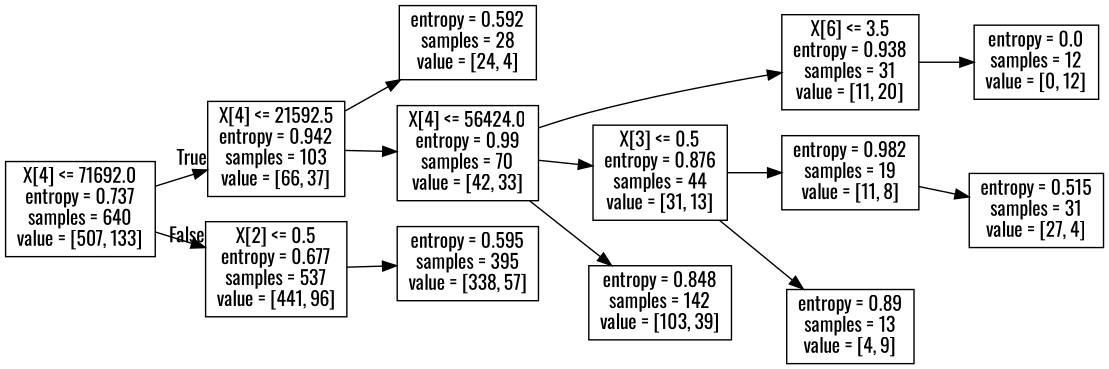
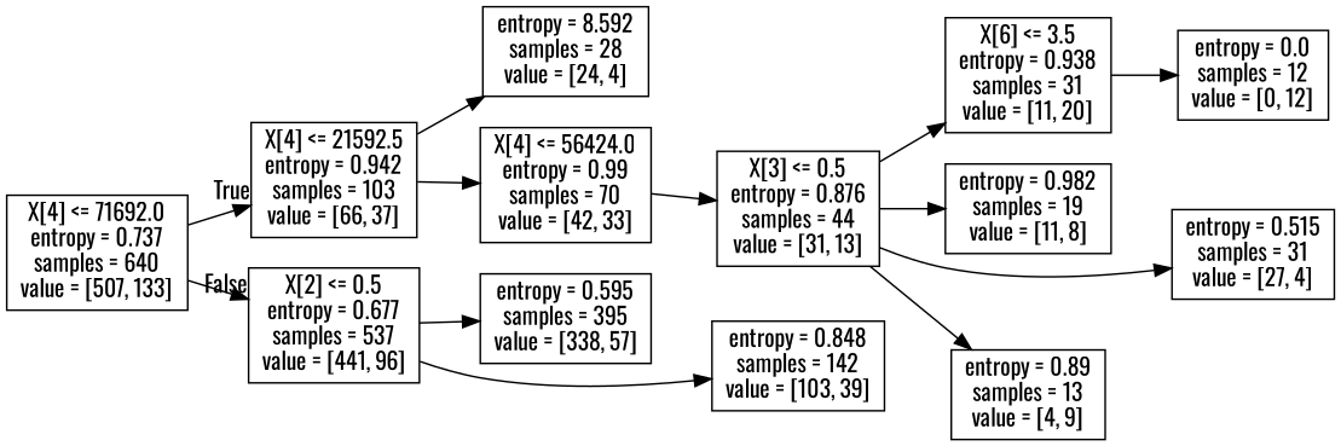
  digraph {
    fontname=Oswald
    rankdir=LR
    node [fontname=Oswald shape=box]
    edge [fontname=Oswald]
    n1 [label="X[4] <= 71692.0\nentropy = 0.737\nsamples = 640\nvalue = [507, 133]"]
    n2 [label="X[4] <= 21592.5\nentropy = 0.942\nsamples = 103\nvalue = [66, 37]"]
    n3 [label="X[2] <= 0.5\nentropy = 0.677\nsamples = 537\nvalue = [441, 96]"]
-   n4 [label="entropy = 0.592\nsamples = 28\nvalue = [24, 4]"]
+   n4 [label="entropy = 8.592\nsamples = 28\nvalue = [24, 4]"]
    n5 [label="X[4] <= 56424.0\nentropy = 0.99\nsamples = 70\nvalue = [42, 33]"]
    n6 [label="entropy = 0.595\nsamples = 395\nvalue = [338, 57]"]
    n7 [label="entropy = 0.848\nsamples = 142\nvalue = [103, 39]"]
    n8 [label="X[6] <= 3.5\nentropy = 0.938\nsamples = 31\nvalue = [11, 20]"]
    n9 [label="X[3] <= 0.5\nentropy = 0.876\nsamples = 44\nvalue = [31, 13]"]
    n10 [label="entropy = 0.0\nsamples = 12\nvalue = [0, 12]"]
    n11 [label="entropy = 0.982\nsamples = 19\nvalue = [11, 8]"]
    n12 [label="entropy = 0.515\nsamples = 31\nvalue = [27, 4]"]
    n13 [label="entropy = 0.89\nsamples = 13\nvalue = [4, 9]"]
    n1 -> n2 [headlabel=True labelangle=45 labeldistance=2.5]
    n1 -> n3 [headlabel=False labelangle=-45 labeldistance=2.5]
    n2 -> n4
    n2 -> n5
    n3 -> n6
-   n5 -> n7
-   n5 -> n8
+   n3 -> n7
+   n9 -> n8
    n5 -> n9
    n8 -> n10
    n9 -> n11
-   n11 -> n12
+   n9 -> n12
    n9 -> n13
  }
